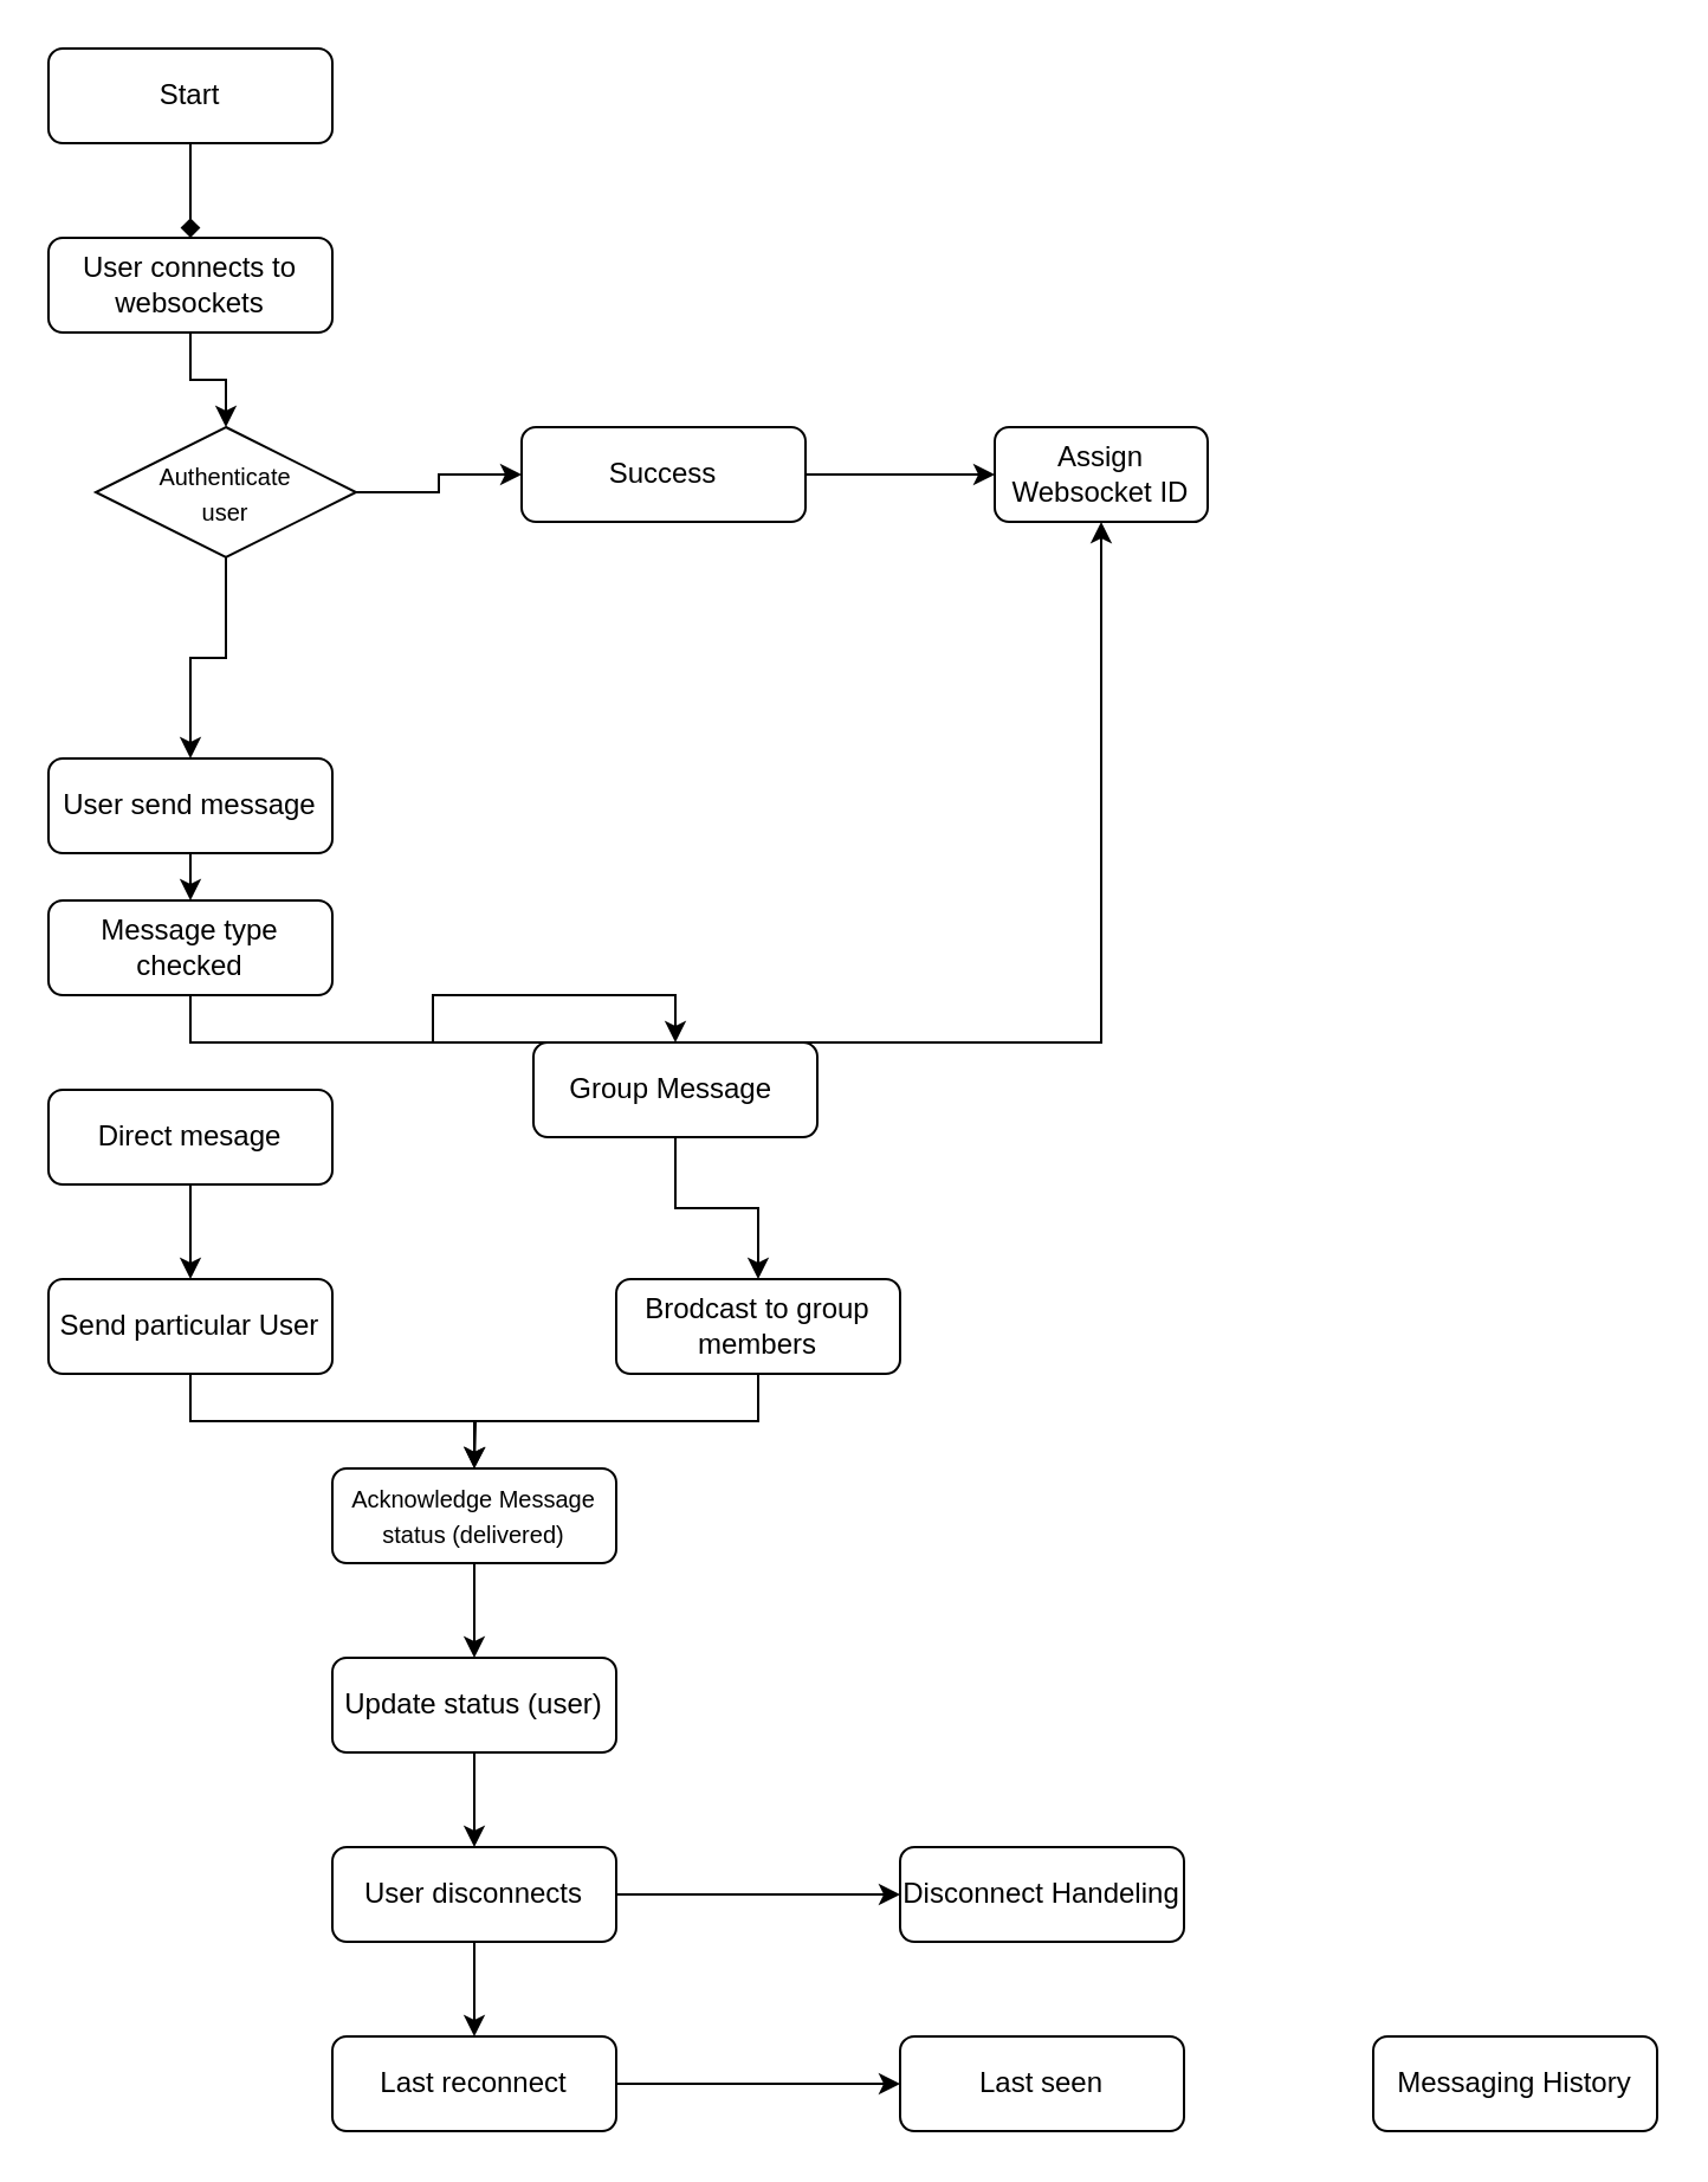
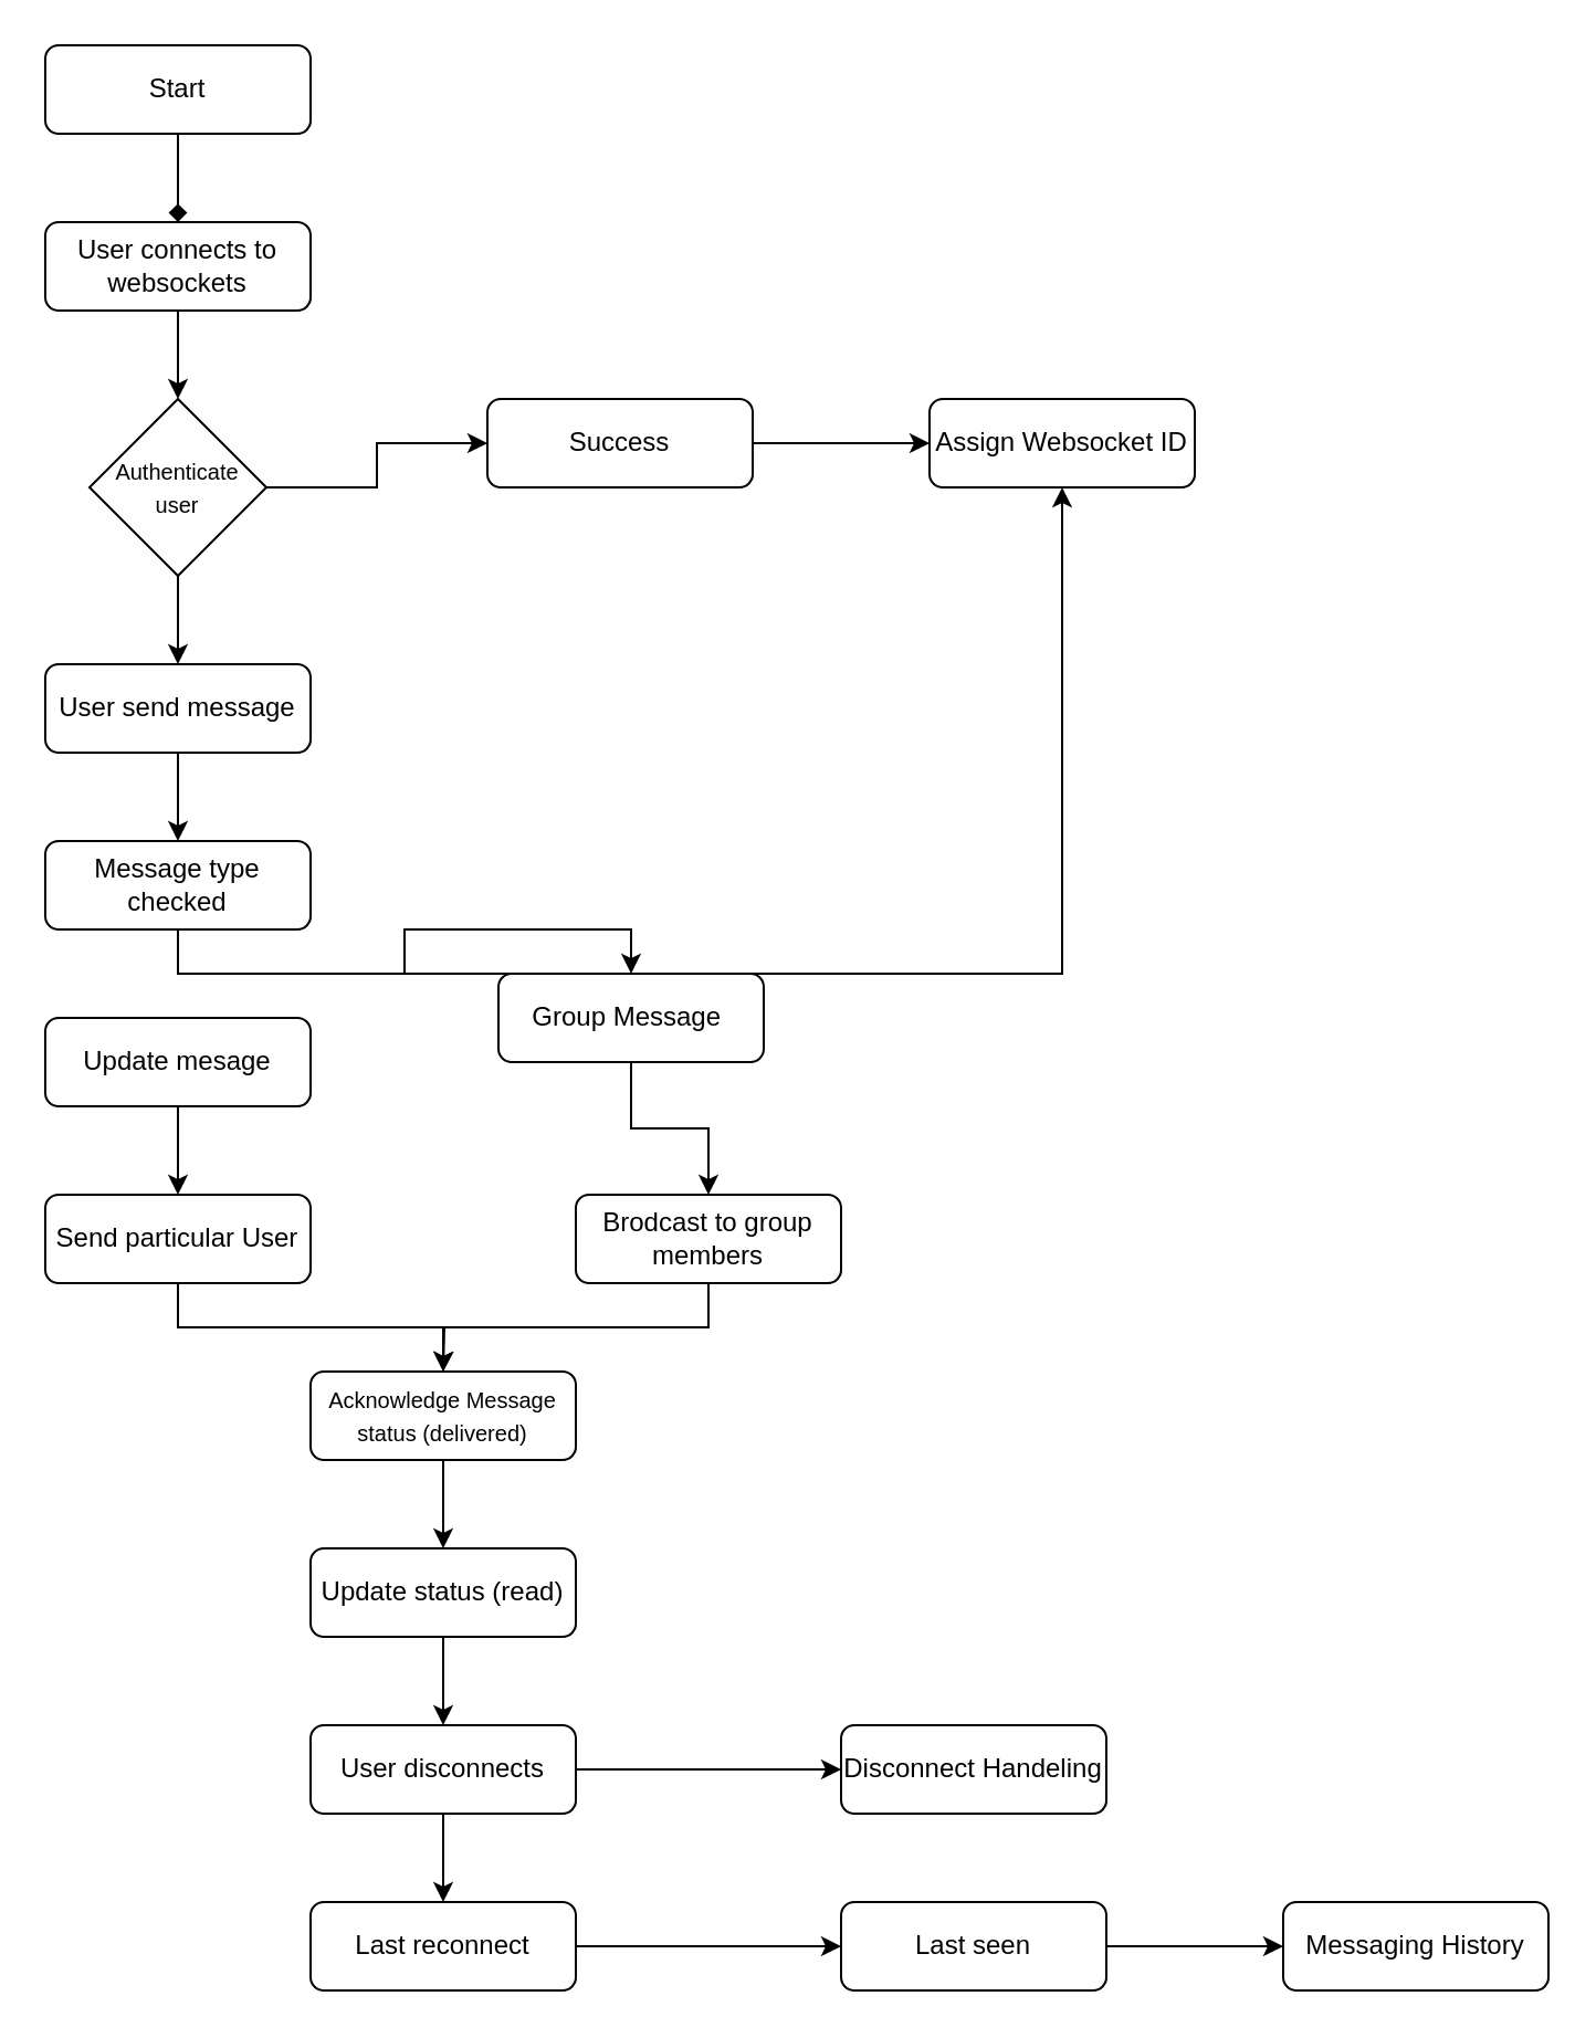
  <mxCell id="0" />
  <mxCell id="1" parent="0" />
  <mxCell id="2" style="edgeStyle=orthogonalEdgeStyle;rounded=0;orthogonalLoop=1;jettySize=auto;html=1;exitX=0.5;exitY=1;exitDx=0;exitDy=0;entryX=0.5;entryY=0;entryDx=0;entryDy=0;endArrow=diamond;" edge="1" parent="1" source="3" target="5"><mxGeometry relative="1" as="geometry" /></mxCell>
  <mxCell id="3" value="Start" style="rounded=1;whiteSpace=wrap;html=1;" vertex="1" parent="1"><mxGeometry x="20" y="20" width="120" height="40" as="geometry" /></mxCell>
  <mxCell id="4" style="edgeStyle=orthogonalEdgeStyle;rounded=0;orthogonalLoop=1;jettySize=auto;html=1;exitX=0.5;exitY=1;exitDx=0;exitDy=0;entryX=0.5;entryY=0;entryDx=0;entryDy=0;" edge="1" parent="1" source="5" target="37"><mxGeometry relative="1" as="geometry" /></mxCell>
  <mxCell id="5" value="User connects to websockets" style="whiteSpace=wrap;html=1;rounded=1;" vertex="1" parent="1"><mxGeometry x="20" y="100" width="120" height="40" as="geometry" /></mxCell>
  <mxCell id="6" style="edgeStyle=orthogonalEdgeStyle;rounded=0;orthogonalLoop=1;jettySize=auto;html=1;exitX=1;exitY=0.5;exitDx=0;exitDy=0;entryX=0;entryY=0.5;entryDx=0;entryDy=0;" edge="1" parent="1" source="7" target="8"><mxGeometry relative="1" as="geometry" /></mxCell>
  <mxCell id="7" value="Success" style="rounded=1;whiteSpace=wrap;html=1;" vertex="1" parent="1"><mxGeometry x="220" y="180" width="120" height="40" as="geometry" /></mxCell>
- <mxCell id="8" value="Assign Websocket ID" style="rounded=1;whiteSpace=wrap;html=1;" vertex="1" parent="1"><mxGeometry x="420" y="180" width="90" height="40" as="geometry" /></mxCell>
+ <mxCell id="8" value="Assign Websocket ID" style="rounded=1;whiteSpace=wrap;html=1;" vertex="1" parent="1"><mxGeometry x="420" y="180" width="120" height="40" as="geometry" /></mxCell>
  <mxCell id="9" style="edgeStyle=orthogonalEdgeStyle;rounded=0;orthogonalLoop=1;jettySize=auto;html=1;exitX=0.5;exitY=1;exitDx=0;exitDy=0;entryX=0.5;entryY=0;entryDx=0;entryDy=0;" edge="1" parent="1" source="10" target="13"><mxGeometry relative="1" as="geometry" /></mxCell>
- <mxCell id="10" value="User send message" style="rounded=1;whiteSpace=wrap;html=1;" vertex="1" parent="1"><mxGeometry x="20" y="320" width="120" height="40" as="geometry" /></mxCell>
+ <mxCell id="10" value="User send message" style="rounded=1;whiteSpace=wrap;html=1;" vertex="1" parent="1"><mxGeometry x="20" y="300" width="120" height="40" as="geometry" /></mxCell>
  <mxCell id="11" style="edgeStyle=orthogonalEdgeStyle;rounded=0;orthogonalLoop=1;jettySize=auto;html=1;exitX=0.5;exitY=1;exitDx=0;exitDy=0;" edge="1" parent="1" source="13" target="8"><mxGeometry relative="1" as="geometry" /></mxCell>
  <mxCell id="12" style="edgeStyle=orthogonalEdgeStyle;rounded=0;orthogonalLoop=1;jettySize=auto;html=1;exitX=0.5;exitY=1;exitDx=0;exitDy=0;entryX=0.5;entryY=0;entryDx=0;entryDy=0;" edge="1" parent="1" source="13" target="17"><mxGeometry relative="1" as="geometry" /></mxCell>
  <mxCell id="13" value="Message type checked" style="rounded=1;whiteSpace=wrap;html=1;" vertex="1" parent="1"><mxGeometry x="20" y="380" width="120" height="40" as="geometry" /></mxCell>
  <mxCell id="14" style="edgeStyle=orthogonalEdgeStyle;rounded=0;orthogonalLoop=1;jettySize=auto;html=1;exitX=0.5;exitY=1;exitDx=0;exitDy=0;entryX=0.5;entryY=0;entryDx=0;entryDy=0;" edge="1" parent="1" source="15" target="19"><mxGeometry relative="1" as="geometry" /></mxCell>
- <mxCell id="15" value="Direct mesage" style="rounded=1;whiteSpace=wrap;html=1;" vertex="1" parent="1"><mxGeometry x="20" y="460" width="120" height="40" as="geometry" /></mxCell>
+ <mxCell id="15" value="Update mesage" style="rounded=1;whiteSpace=wrap;html=1;" vertex="1" parent="1"><mxGeometry x="20" y="460" width="120" height="40" as="geometry" /></mxCell>
  <mxCell id="16" style="edgeStyle=orthogonalEdgeStyle;rounded=0;orthogonalLoop=1;jettySize=auto;html=1;exitX=0.5;exitY=1;exitDx=0;exitDy=0;entryX=0.5;entryY=0;entryDx=0;entryDy=0;" edge="1" parent="1" source="17" target="21"><mxGeometry relative="1" as="geometry" /></mxCell>
  <mxCell id="17" value="Group Message&amp;nbsp;" style="rounded=1;whiteSpace=wrap;html=1;" vertex="1" parent="1"><mxGeometry x="225" y="440" width="120" height="40" as="geometry" /></mxCell>
  <mxCell id="18" style="edgeStyle=orthogonalEdgeStyle;rounded=0;orthogonalLoop=1;jettySize=auto;html=1;exitX=0.5;exitY=1;exitDx=0;exitDy=0;entryX=0.5;entryY=0;entryDx=0;entryDy=0;" edge="1" parent="1" source="19" target="23"><mxGeometry relative="1" as="geometry" /></mxCell>
  <mxCell id="19" value="Send particular User" style="rounded=1;whiteSpace=wrap;html=1;" vertex="1" parent="1"><mxGeometry x="20" y="540" width="120" height="40" as="geometry" /></mxCell>
  <mxCell id="20" style="edgeStyle=orthogonalEdgeStyle;rounded=0;orthogonalLoop=1;jettySize=auto;html=1;exitX=0.5;exitY=1;exitDx=0;exitDy=0;" edge="1" parent="1" source="21"><mxGeometry relative="1" as="geometry"><mxPoint x="200" y="620" as="targetPoint" /></mxGeometry></mxCell>
  <mxCell id="21" value="Brodcast to group members" style="rounded=1;whiteSpace=wrap;html=1;" vertex="1" parent="1"><mxGeometry x="260" y="540" width="120" height="40" as="geometry" /></mxCell>
  <mxCell id="22" style="edgeStyle=orthogonalEdgeStyle;rounded=0;orthogonalLoop=1;jettySize=auto;html=1;exitX=0.5;exitY=1;exitDx=0;exitDy=0;entryX=0.5;entryY=0;entryDx=0;entryDy=0;" edge="1" parent="1" source="23" target="25"><mxGeometry relative="1" as="geometry" /></mxCell>
  <mxCell id="23" value="&lt;font style=&quot;font-size: 10px;&quot;&gt;Acknowledge Message status (delivered)&lt;/font&gt;" style="rounded=1;whiteSpace=wrap;html=1;" vertex="1" parent="1"><mxGeometry x="140" y="620" width="120" height="40" as="geometry" /></mxCell>
  <mxCell id="24" style="edgeStyle=orthogonalEdgeStyle;rounded=0;orthogonalLoop=1;jettySize=auto;html=1;exitX=0.5;exitY=1;exitDx=0;exitDy=0;entryX=0.5;entryY=0;entryDx=0;entryDy=0;" edge="1" parent="1" source="25" target="28"><mxGeometry relative="1" as="geometry" /></mxCell>
- <mxCell id="25" value="Update status (user)" style="rounded=1;whiteSpace=wrap;html=1;" vertex="1" parent="1"><mxGeometry x="140" y="700" width="120" height="40" as="geometry" /></mxCell>
+ <mxCell id="25" value="Update status (read)" style="rounded=1;whiteSpace=wrap;html=1;" vertex="1" parent="1"><mxGeometry x="140" y="700" width="120" height="40" as="geometry" /></mxCell>
  <mxCell id="26" style="edgeStyle=orthogonalEdgeStyle;rounded=0;orthogonalLoop=1;jettySize=auto;html=1;exitX=1;exitY=0.5;exitDx=0;exitDy=0;entryX=0;entryY=0.5;entryDx=0;entryDy=0;" edge="1" parent="1" source="28" target="29"><mxGeometry relative="1" as="geometry" /></mxCell>
  <mxCell id="27" style="edgeStyle=orthogonalEdgeStyle;rounded=0;orthogonalLoop=1;jettySize=auto;html=1;exitX=0.5;exitY=1;exitDx=0;exitDy=0;entryX=0.5;entryY=0;entryDx=0;entryDy=0;" edge="1" parent="1" source="28" target="31"><mxGeometry relative="1" as="geometry" /></mxCell>
  <mxCell id="28" value="User disconnects" style="rounded=1;whiteSpace=wrap;html=1;" vertex="1" parent="1"><mxGeometry x="140" y="780" width="120" height="40" as="geometry" /></mxCell>
  <mxCell id="29" value="Disconnect Handeling" style="rounded=1;whiteSpace=wrap;html=1;" vertex="1" parent="1"><mxGeometry x="380" y="780" width="120" height="40" as="geometry" /></mxCell>
  <mxCell id="30" style="edgeStyle=orthogonalEdgeStyle;rounded=0;orthogonalLoop=1;jettySize=auto;html=1;exitX=1;exitY=0.5;exitDx=0;exitDy=0;entryX=0;entryY=0.5;entryDx=0;entryDy=0;" edge="1" parent="1" source="31" target="33"><mxGeometry relative="1" as="geometry" /></mxCell>
  <mxCell id="31" value="Last reconnect" style="rounded=1;whiteSpace=wrap;html=1;" vertex="1" parent="1"><mxGeometry x="140" y="860" width="120" height="40" as="geometry" /></mxCell>
+ <mxCell id="32" style="edgeStyle=orthogonalEdgeStyle;rounded=0;orthogonalLoop=1;jettySize=auto;html=1;exitX=1;exitY=0.5;exitDx=0;exitDy=0;entryX=0;entryY=0.5;entryDx=0;entryDy=0;" edge="1" parent="1" source="33" target="34"><mxGeometry relative="1" as="geometry" /></mxCell>
  <mxCell id="33" value="Last seen" style="rounded=1;whiteSpace=wrap;html=1;" vertex="1" parent="1"><mxGeometry x="380" y="860" width="120" height="40" as="geometry" /></mxCell>
  <mxCell id="34" value="Messaging History" style="rounded=1;whiteSpace=wrap;html=1;" vertex="1" parent="1"><mxGeometry x="580" y="860" width="120" height="40" as="geometry" /></mxCell>
  <mxCell id="35" style="edgeStyle=orthogonalEdgeStyle;rounded=0;orthogonalLoop=1;jettySize=auto;html=1;exitX=1;exitY=0.5;exitDx=0;exitDy=0;entryX=0;entryY=0.5;entryDx=0;entryDy=0;" edge="1" parent="1" source="37" target="7"><mxGeometry relative="1" as="geometry" /></mxCell>
  <mxCell id="36" style="edgeStyle=orthogonalEdgeStyle;rounded=0;orthogonalLoop=1;jettySize=auto;html=1;exitX=0.5;exitY=1;exitDx=0;exitDy=0;entryX=0.5;entryY=0;entryDx=0;entryDy=0;" edge="1" parent="1" source="37" target="10"><mxGeometry relative="1" as="geometry" /></mxCell>
- <mxCell id="37" value="&lt;font style=&quot;font-size: 10px;&quot;&gt;Authenticate &lt;br&gt;user&lt;/font&gt;" style="rhombus;whiteSpace=wrap;html=1;" vertex="1" parent="1"><mxGeometry x="40" y="180" width="110" height="55" as="geometry" /></mxCell>
+ <mxCell id="37" value="&lt;font style=&quot;font-size: 10px;&quot;&gt;Authenticate &lt;br&gt;user&lt;/font&gt;" style="rhombus;whiteSpace=wrap;html=1;" vertex="1" parent="1"><mxGeometry x="40" y="180" width="80" height="80" as="geometry" /></mxCell>
